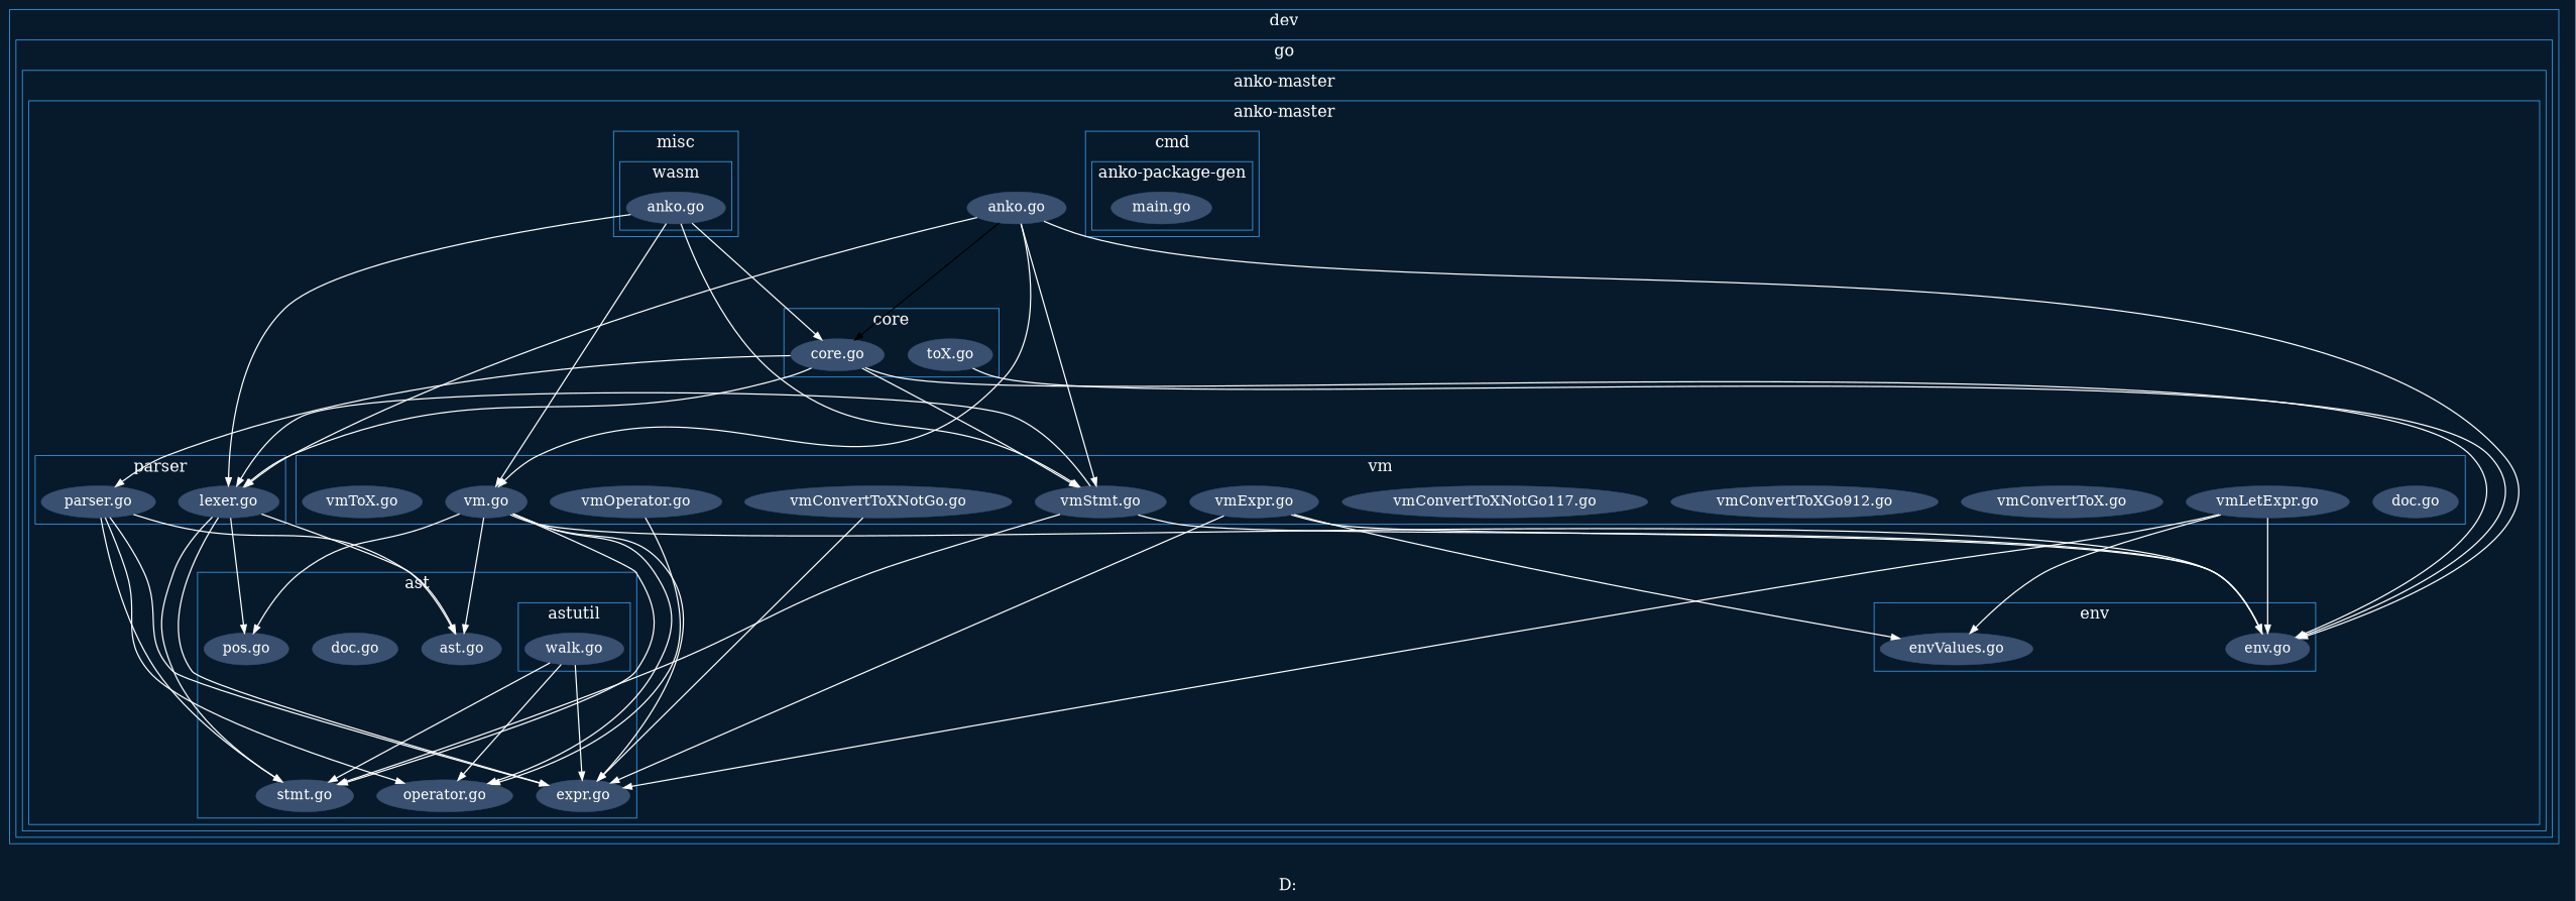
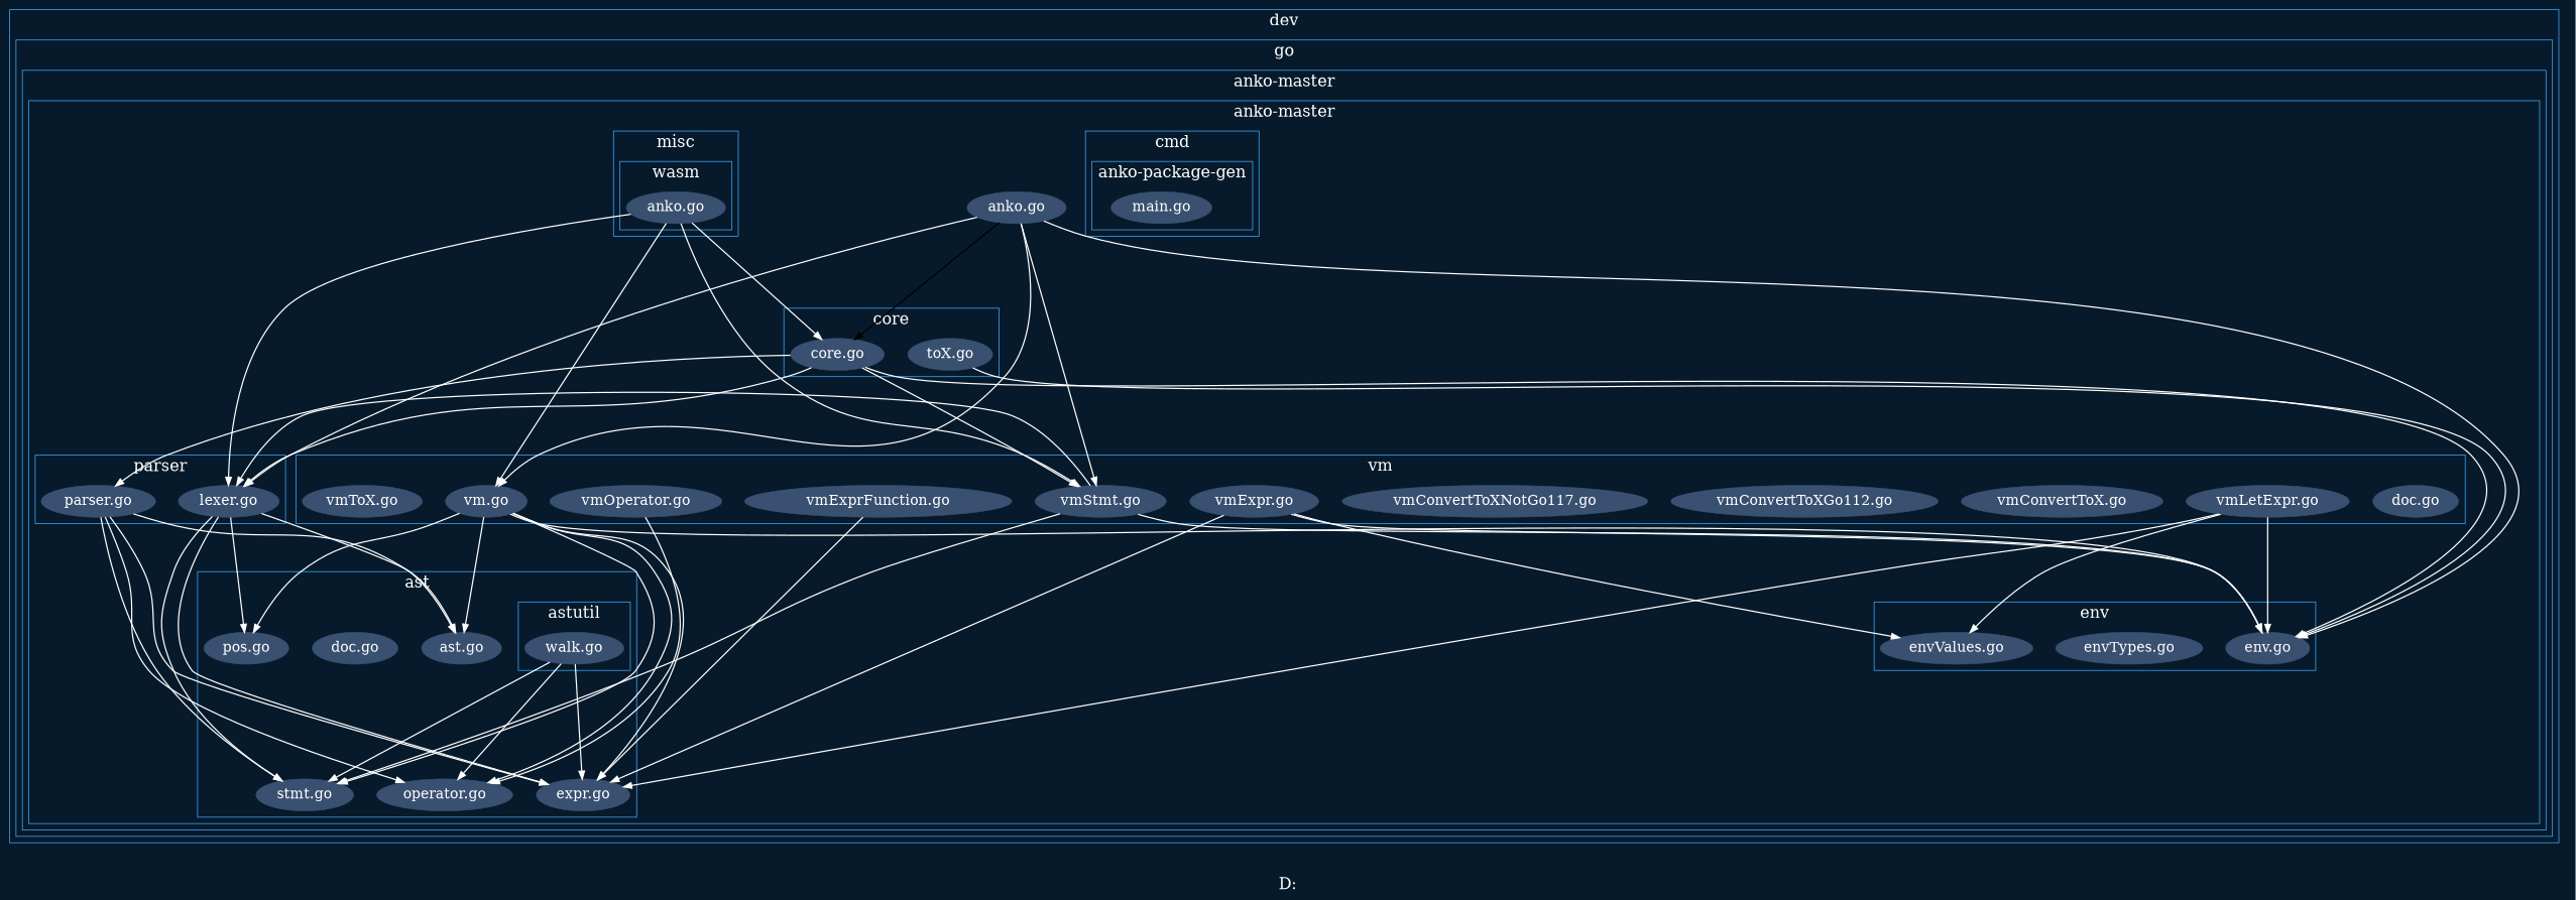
  digraph {
    bgcolor="#061A2B"
    color="#3B9FED"
    fontcolor=white
    fontname="DejaVu Serif"
    fontsize=20
    label="D:"
    nodesep=0.4
    rankdir=TB
    ranksep=2
    node [color="#395070" fontcolor=white fontname="DejaVu Serif" fontsize=18 penwidth=0.6 style=filled]
    edge [color=white fontname="DejaVu Serif" penwidth=1.5]
    n1 [label="walk.go"]
    n2 [label="ast.go"]
    n3 [label="doc.go"]
    n4 [label="expr.go"]
    n5 [label="operator.go"]
    n6 [label="pos.go"]
    n7 [label="stmt.go"]
    n8 [label="main.go"]
    n9 [label="core.go"]
    n10 [label="toX.go"]
    n11 [label="env.go"]
+   n12 [label="envTypes.go"]
    n13 [label="envValues.go"]
    n14 [label="anko.go"]
    n15 [label="lexer.go"]
    n16 [label="parser.go"]
    n17 [label="doc.go"]
    n18 [label="vm.go"]
    n19 [label="vmConvertToX.go"]
-   n20 [label="vmConvertToXGo912.go"]
+   n20 [label="vmConvertToXGo112.go"]
    n21 [label="vmConvertToXNotGo117.go"]
    n22 [label="vmExpr.go"]
-   n23 [label="vmConvertToXNotGo.go"]
+   n23 [label="vmExprFunction.go"]
    n24 [label="vmLetExpr.go"]
    n25 [label="vmOperator.go"]
    n26 [label="vmStmt.go"]
    n27 [label="vmToX.go"]
    n28 [label="anko.go"]
    subgraph cluster_1 {
      label=dev
      subgraph cluster_2 {
        label=go
        subgraph cluster_3 {
          label="anko-master"
          subgraph cluster_4 {
            label="anko-master"
            n28
            subgraph cluster_5 {
              label=ast
              n2
              n3
              n4
              n5
              n6
              n7
              subgraph cluster_6 {
                label=astutil
                n1
              }
            }
            subgraph cluster_7 {
              label=cmd
              subgraph cluster_8 {
                label="anko-package-gen"
                n8
              }
            }
            subgraph cluster_9 {
              label=core
              n9
              n10
            }
            subgraph cluster_10 {
              label=env
              n11
+             n12
              n13
            }
            subgraph cluster_11 {
              label=misc
              subgraph cluster_12 {
                label=wasm
                n14
              }
            }
            subgraph cluster_13 {
              label=parser
              n15
              n16
            }
            subgraph cluster_14 {
              label=vm
              n17
              n18
              n19
              n20
              n21
              n22
              n23
              n24
              n25
              n26
              n27
            }
          }
        }
      }
    }
    n1 -> n4
    n1 -> n5
    n1 -> n7
    n9 -> n11
    n9 -> n15
    n9 -> n16
    n9 -> n26
    n10 -> n11
    n14 -> n9
    n14 -> n15
    n14 -> n18
    n14 -> n26
    n15 -> n2
    n15 -> n4
    n15 -> n6
    n15 -> n7
    n16 -> n2
    n16 -> n4
    n16 -> n5
    n16 -> n7
    n18 -> n2
    n18 -> n4
    n18 -> n5
    n18 -> n6
    n18 -> n7
    n18 -> n11
    n22 -> n4
    n22 -> n11
    n22 -> n13
    n23 -> n4
    n24 -> n4
    n24 -> n11
    n24 -> n13
    n25 -> n5
    n26 -> n7
    n26 -> n11
    n26 -> n15
    n28 -> n9 [color=white1]
    n28 -> n11
    n28 -> n15
    n28 -> n18
    n28 -> n26
  }
